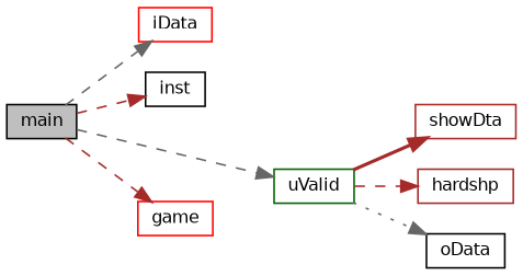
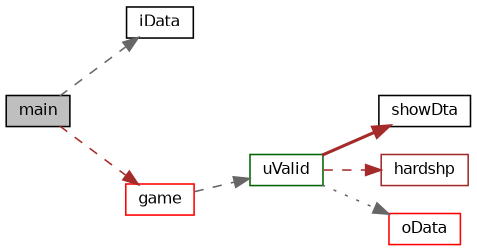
  digraph {
    rankdir=LR
    node [color=black fillcolor=white fontname=Helvetica fontsize=10 shape=record style=filled]
    edge [color=brown fontname=Helvetica fontsize=10 labelfontname=Helvetica labelfontsize=10 style=dashed]
    n1 [fillcolor=grey75 fontcolor=black height=0.2 label=main width=0.4]
-   n2 [color=red height=0.2 label=iData width=0.4]
-   n3 [height=0.2 label=inst width=0.4]
+   n2 [height=0.2 label=iData width=0.4]
    n4 [color=darkgreen height=0.2 label=uValid width=0.4]
    n5 [color=red height=0.2 label=game width=0.4]
-   n6 [color=brown height=0.2 label=showDta width=0.4]
+   n6 [height=0.2 label=showDta width=0.4]
    n7 [color=brown height=0.2 label=hardshp width=0.4]
-   n8 [height=0.2 label=oData width=0.4]
+   n8 [color=red height=0.2 label=oData width=0.4]
    n1 -> n2 [color=gray40]
-   n1 -> n3
-   n1 -> n4 [color=gray40]
+   n5 -> n4 [color=gray40]
    n1 -> n5
    n4 -> n6 [style=bold]
    n4 -> n7
    n4 -> n8 [color=gray40 style=dotted]
  }
